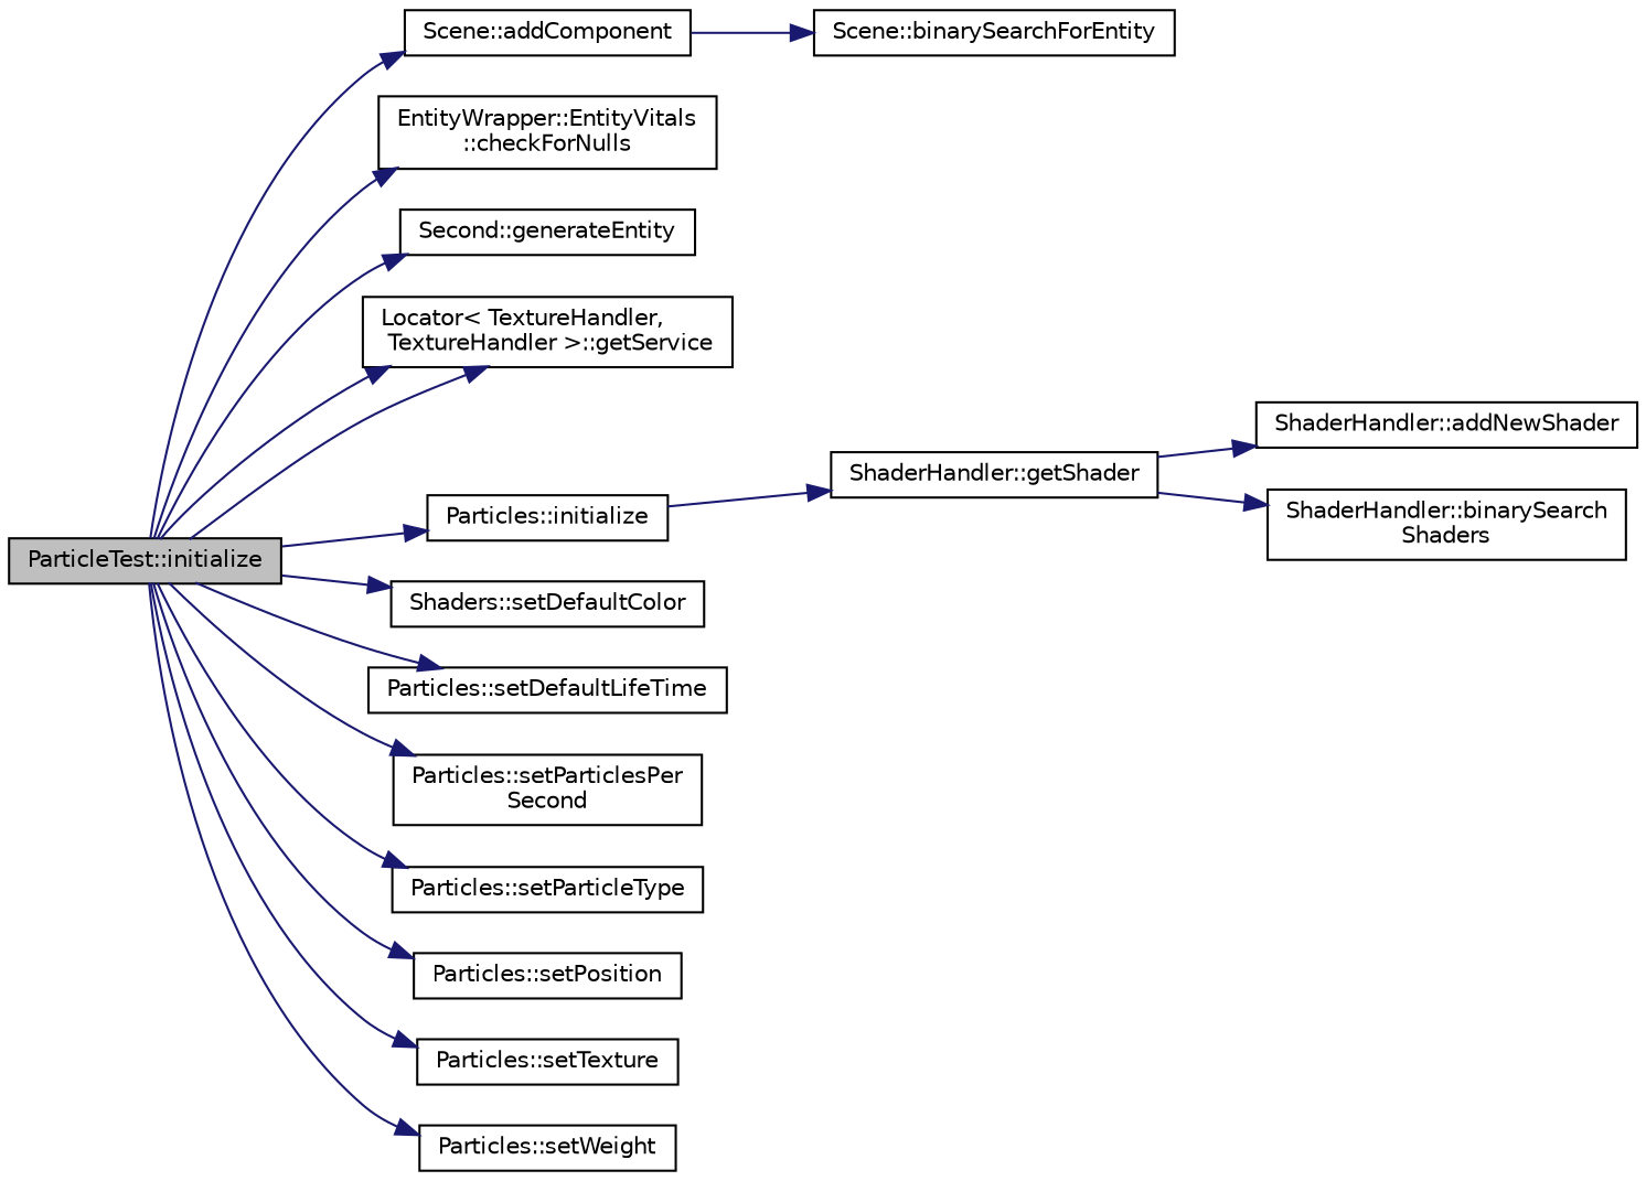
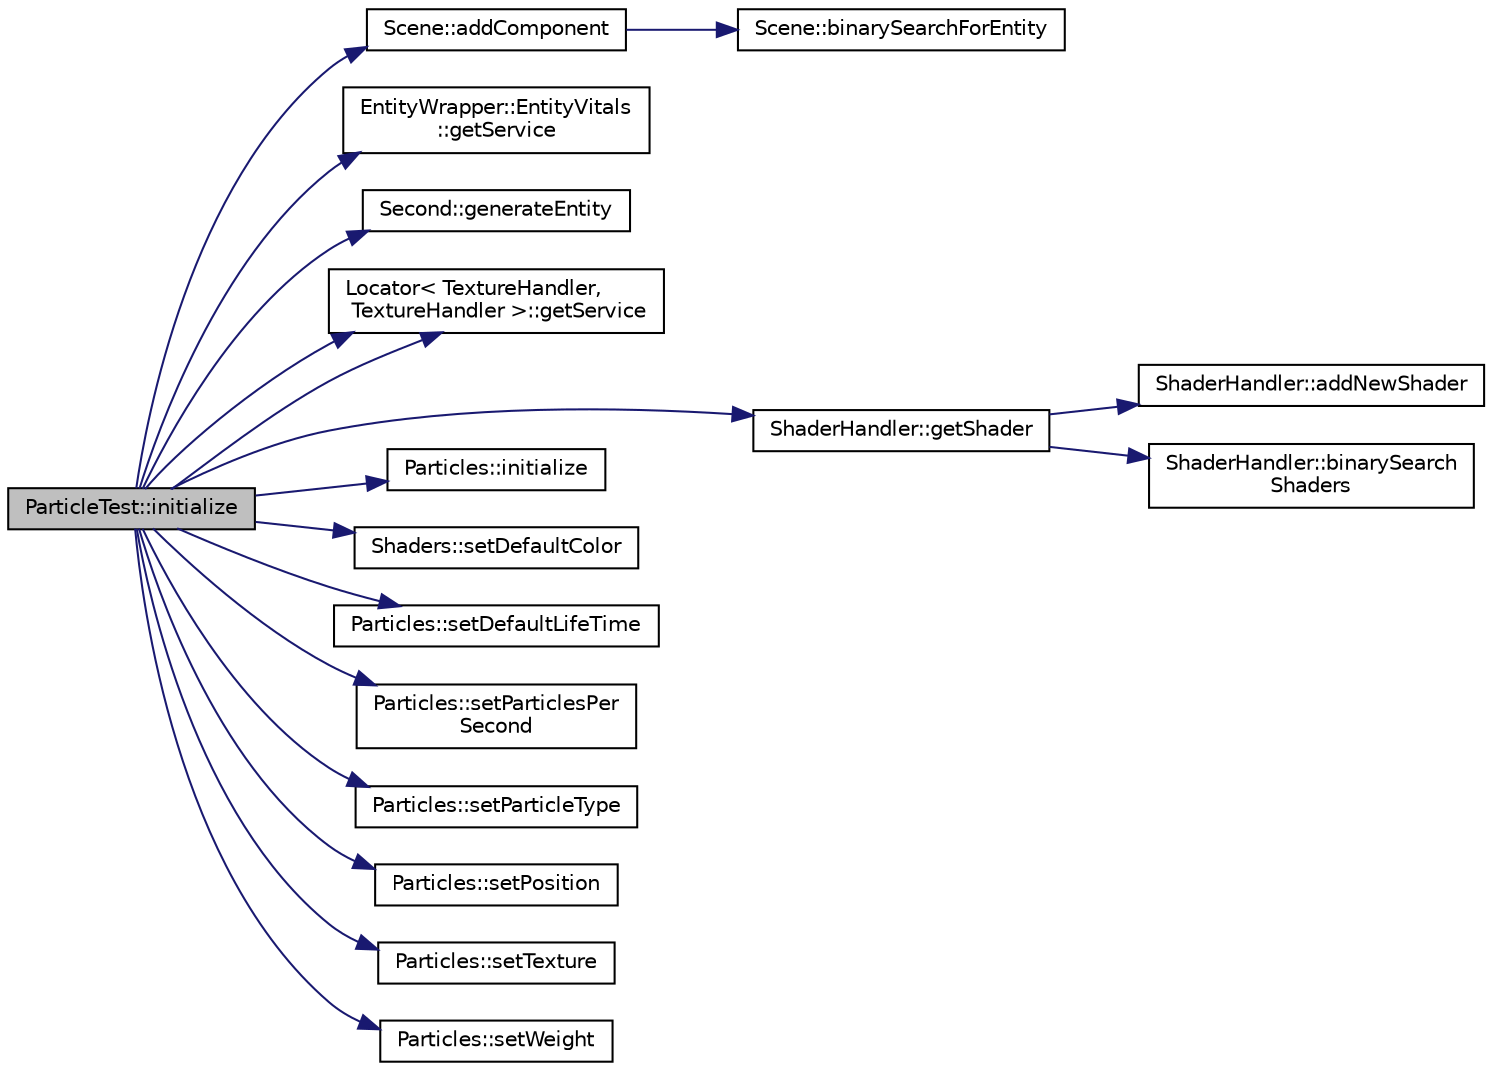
  digraph {
    rankdir=LR
    node [color=black fillcolor=white fontname=Helvetica fontsize=10 shape=record style=filled]
    edge [color=midnightblue fontname=Helvetica fontsize=10 labelfontname=Helvetica labelfontsize=10 style=solid]
    n1 [fillcolor=grey75 fontcolor=black height=0.2 label="ParticleTest::initialize" width=0.4]
    n2 [height=0.2 label="Scene::addComponent" width=0.4]
-   n3 [height=0.2 label="EntityWrapper::EntityVitals\l::checkForNulls" width=0.4]
+   n3 [height=0.2 label="EntityWrapper::EntityVitals\l::getService" width=0.4]
    n4 [height=0.2 label="Second::generateEntity" width=0.4]
    n5 [height=0.2 label="Locator\< TextureHandler,\l TextureHandler \>::getService" width=0.4]
    n6 [height=0.2 label="ShaderHandler::getShader" width=0.4]
    n7 [height=0.2 label="Particles::initialize" width=0.4]
    n8 [height=0.2 label="Shaders::setDefaultColor" width=0.4]
    n9 [height=0.2 label="Particles::setDefaultLifeTime" width=0.4]
    n10 [height=0.2 label="Particles::setParticlesPer\lSecond" width=0.4]
    n11 [height=0.2 label="Particles::setParticleType" width=0.4]
    n12 [height=0.2 label="Particles::setPosition" width=0.4]
    n13 [height=0.2 label="Particles::setTexture" width=0.4]
    n14 [height=0.2 label="Particles::setWeight" width=0.4]
    n15 [height=0.2 label="Scene::binarySearchForEntity" width=0.4]
    n16 [height=0.2 label="ShaderHandler::addNewShader" width=0.4]
    n17 [height=0.2 label="ShaderHandler::binarySearch\lShaders" width=0.4]
    n1 -> n2
    n1 -> n3
    n1 -> n4
    n1 -> n5
    n1 -> n5
-   n7 -> n6
+   n1 -> n6
    n1 -> n7
    n1 -> n8
    n1 -> n9
    n1 -> n10
    n1 -> n11
    n1 -> n12
    n1 -> n13
    n1 -> n14
    n2 -> n15
    n6 -> n16
    n6 -> n17
  }
